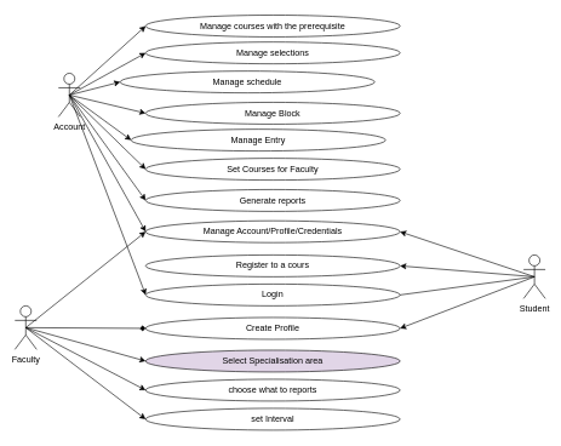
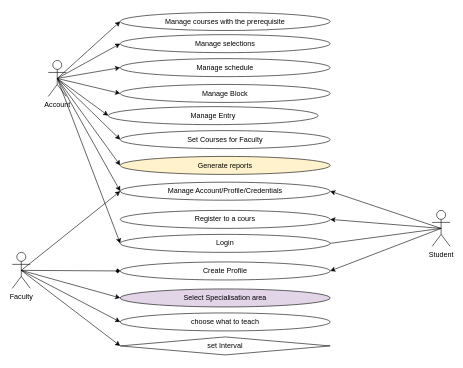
  <mxCell id="0" />
  <mxCell id="1" parent="0" />
  <mxCell id="2" value="Student" style="shape=umlActor;verticalLabelPosition=bottom;verticalAlign=top;html=1;outlineConnect=0;" vertex="1" parent="1"><mxGeometry x="720" y="350" width="30" height="60" as="geometry" /></mxCell>
  <mxCell id="3" value="Faculty&lt;br&gt;" style="shape=umlActor;verticalLabelPosition=bottom;verticalAlign=top;html=1;outlineConnect=0;" vertex="1" parent="1"><mxGeometry x="20" y="420" width="30" height="60" as="geometry" /></mxCell>
  <mxCell id="4" value="Account&lt;br&gt;" style="shape=umlActor;verticalLabelPosition=bottom;verticalAlign=top;html=1;outlineConnect=0;" vertex="1" parent="1"><mxGeometry x="80" y="100" width="30" height="60" as="geometry" /></mxCell>
  <mxCell id="5" value="Manage courses with the prerequisite" style="ellipse;whiteSpace=wrap;html=1;" vertex="1" parent="1"><mxGeometry x="200" y="20" width="350" height="30" as="geometry" /></mxCell>
  <mxCell id="6" value="Manage selections" style="ellipse;whiteSpace=wrap;html=1;" vertex="1" parent="1"><mxGeometry x="200" y="57" width="350" height="30" as="geometry" /></mxCell>
- <mxCell id="7" value="Manage schedule" style="ellipse;whiteSpace=wrap;html=1;" vertex="1" parent="1"><mxGeometry x="165" y="97" width="350" height="30" as="geometry" /></mxCell>
+ <mxCell id="7" value="Manage schedule" style="ellipse;whiteSpace=wrap;html=1;" vertex="1" parent="1"><mxGeometry x="200" y="97" width="350" height="30" as="geometry" /></mxCell>
  <mxCell id="8" value="Manage Block" style="ellipse;whiteSpace=wrap;html=1;" vertex="1" parent="1"><mxGeometry x="200" y="140" width="350" height="30" as="geometry" /></mxCell>
  <mxCell id="9" value="Manage Entry" style="ellipse;whiteSpace=wrap;html=1;" vertex="1" parent="1"><mxGeometry x="180" y="177" width="350" height="30" as="geometry" /></mxCell>
  <mxCell id="10" value="Set Courses for Faculty" style="ellipse;whiteSpace=wrap;html=1;" vertex="1" parent="1"><mxGeometry x="200" y="217" width="350" height="30" as="geometry" /></mxCell>
- <mxCell id="11" value="Generate reports" style="ellipse;whiteSpace=wrap;html=1;" vertex="1" parent="1"><mxGeometry x="200" y="260" width="350" height="30" as="geometry" /></mxCell>
+ <mxCell id="11" value="Generate reports" style="ellipse;whiteSpace=wrap;html=1;fillColor=#fff2cc;" vertex="1" parent="1"><mxGeometry x="200" y="260" width="350" height="30" as="geometry" /></mxCell>
  <mxCell id="12" value="Manage Account/Profile/Credentials" style="ellipse;whiteSpace=wrap;html=1;" vertex="1" parent="1"><mxGeometry x="200" y="303" width="350" height="30" as="geometry" /></mxCell>
  <mxCell id="13" value="Login" style="ellipse;whiteSpace=wrap;html=1;" vertex="1" parent="1"><mxGeometry x="200" y="390" width="350" height="30" as="geometry" /></mxCell>
  <mxCell id="14" value="Create Profile" style="ellipse;whiteSpace=wrap;html=1;" vertex="1" parent="1"><mxGeometry x="200" y="436" width="350" height="30" as="geometry" /></mxCell>
  <mxCell id="15" value="Select Specialisation area" style="ellipse;whiteSpace=wrap;html=1;fillColor=#e1d5e7;" vertex="1" parent="1"><mxGeometry x="200" y="481" width="350" height="30" as="geometry" /></mxCell>
- <mxCell id="16" value="choose what to reports" style="ellipse;whiteSpace=wrap;html=1;" vertex="1" parent="1"><mxGeometry x="200" y="521" width="350" height="30" as="geometry" /></mxCell>
- <mxCell id="17" value="set Interval" style="ellipse;whiteSpace=wrap;html=1;" vertex="1" parent="1"><mxGeometry x="200" y="561" width="350" height="30" as="geometry" /></mxCell>
+ <mxCell id="16" value="choose what to teach" style="ellipse;whiteSpace=wrap;html=1;" vertex="1" parent="1"><mxGeometry x="200" y="521" width="350" height="30" as="geometry" /></mxCell>
+ <mxCell id="17" value="set Interval" style="rhombus;whiteSpace=wrap;html=1;" vertex="1" parent="1"><mxGeometry x="200" y="561" width="350" height="30" as="geometry" /></mxCell>
  <mxCell id="18" value="Register to a cours" style="ellipse;whiteSpace=wrap;html=1;" vertex="1" parent="1"><mxGeometry x="200" y="350" width="350" height="30" as="geometry" /></mxCell>
  <mxCell id="19" value="" style="endArrow=classic;html=1;rounded=0;entryX=0;entryY=0.5;entryDx=0;entryDy=0;exitX=0.5;exitY=0.5;exitDx=0;exitDy=0;exitPerimeter=0;" edge="1" parent="1" source="4" target="5"><mxGeometry width="50" height="50" relative="1" as="geometry"><mxPoint x="390" y="420" as="sourcePoint" /><mxPoint x="440" y="370" as="targetPoint" /><Array as="points" /></mxGeometry></mxCell>
  <mxCell id="20" value="" style="endArrow=classic;html=1;rounded=0;entryX=0;entryY=0.5;entryDx=0;entryDy=0;exitX=0.5;exitY=0.5;exitDx=0;exitDy=0;exitPerimeter=0;" edge="1" parent="1" source="4" target="7"><mxGeometry width="50" height="50" relative="1" as="geometry"><mxPoint x="105" y="140" as="sourcePoint" /><mxPoint x="210" y="45" as="targetPoint" /><Array as="points" /></mxGeometry></mxCell>
  <mxCell id="21" value="" style="endArrow=classic;html=1;rounded=0;entryX=0;entryY=0.5;entryDx=0;entryDy=0;exitX=0.5;exitY=0.5;exitDx=0;exitDy=0;exitPerimeter=0;" edge="1" parent="1" source="4" target="6"><mxGeometry width="50" height="50" relative="1" as="geometry"><mxPoint x="115" y="150" as="sourcePoint" /><mxPoint x="220" y="55" as="targetPoint" /><Array as="points" /></mxGeometry></mxCell>
  <mxCell id="22" value="" style="endArrow=classic;html=1;rounded=0;entryX=0;entryY=0.5;entryDx=0;entryDy=0;exitX=0.5;exitY=0.5;exitDx=0;exitDy=0;exitPerimeter=0;" edge="1" parent="1" source="4" target="8"><mxGeometry width="50" height="50" relative="1" as="geometry"><mxPoint x="125" y="160" as="sourcePoint" /><mxPoint x="230" y="65" as="targetPoint" /><Array as="points" /></mxGeometry></mxCell>
  <mxCell id="23" value="" style="endArrow=classic;html=1;rounded=0;entryX=0;entryY=0.5;entryDx=0;entryDy=0;exitX=0.5;exitY=0.5;exitDx=0;exitDy=0;exitPerimeter=0;" edge="1" parent="1" source="4" target="9"><mxGeometry width="50" height="50" relative="1" as="geometry"><mxPoint x="135" y="170" as="sourcePoint" /><mxPoint x="240" y="75" as="targetPoint" /><Array as="points" /></mxGeometry></mxCell>
  <mxCell id="24" value="" style="endArrow=classic;html=1;rounded=0;entryX=0;entryY=0.5;entryDx=0;entryDy=0;exitX=0.5;exitY=0.5;exitDx=0;exitDy=0;exitPerimeter=0;" edge="1" parent="1" source="4" target="10"><mxGeometry width="50" height="50" relative="1" as="geometry"><mxPoint x="145" y="180" as="sourcePoint" /><mxPoint x="250" y="85" as="targetPoint" /><Array as="points" /></mxGeometry></mxCell>
  <mxCell id="25" value="" style="endArrow=classic;html=1;rounded=0;entryX=0;entryY=0.5;entryDx=0;entryDy=0;exitX=0.5;exitY=0.5;exitDx=0;exitDy=0;exitPerimeter=0;" edge="1" parent="1" source="4" target="11"><mxGeometry width="50" height="50" relative="1" as="geometry"><mxPoint x="155" y="190" as="sourcePoint" /><mxPoint x="260" y="95" as="targetPoint" /><Array as="points" /></mxGeometry></mxCell>
  <mxCell id="26" value="" style="endArrow=classic;html=1;rounded=0;entryX=0;entryY=0.5;entryDx=0;entryDy=0;exitX=0.5;exitY=0.5;exitDx=0;exitDy=0;exitPerimeter=0;" edge="1" parent="1" source="4" target="12"><mxGeometry width="50" height="50" relative="1" as="geometry"><mxPoint x="165" y="200" as="sourcePoint" /><mxPoint x="270" y="105" as="targetPoint" /><Array as="points" /></mxGeometry></mxCell>
  <mxCell id="27" value="" style="endArrow=classic;html=1;rounded=0;entryX=0;entryY=0.5;entryDx=0;entryDy=0;exitX=0.5;exitY=0.5;exitDx=0;exitDy=0;exitPerimeter=0;" edge="1" parent="1" source="4" target="13"><mxGeometry width="50" height="50" relative="1" as="geometry"><mxPoint x="175" y="210" as="sourcePoint" /><mxPoint x="280" y="115" as="targetPoint" /><Array as="points" /></mxGeometry></mxCell>
  <mxCell id="28" value="" style="endArrow=classic;html=1;rounded=0;entryX=0;entryY=0.5;entryDx=0;entryDy=0;exitX=0.5;exitY=0.5;exitDx=0;exitDy=0;exitPerimeter=0;" edge="1" parent="1" source="3" target="12"><mxGeometry width="50" height="50" relative="1" as="geometry"><mxPoint x="185" y="220" as="sourcePoint" /><mxPoint x="290" y="125" as="targetPoint" /><Array as="points" /></mxGeometry></mxCell>
  <mxCell id="29" value="" style="endArrow=diamond;html=1;rounded=0;entryX=0;entryY=0.5;entryDx=0;entryDy=0;exitX=0.5;exitY=0.5;exitDx=0;exitDy=0;exitPerimeter=0;" edge="1" parent="1" source="3" target="14"><mxGeometry width="50" height="50" relative="1" as="geometry"><mxPoint x="205" y="240" as="sourcePoint" /><mxPoint x="310" y="145" as="targetPoint" /><Array as="points" /></mxGeometry></mxCell>
  <mxCell id="30" value="" style="endArrow=classic;html=1;rounded=0;entryX=0;entryY=0.5;entryDx=0;entryDy=0;exitX=0.5;exitY=0.5;exitDx=0;exitDy=0;exitPerimeter=0;" edge="1" parent="1" source="3" target="15"><mxGeometry width="50" height="50" relative="1" as="geometry"><mxPoint x="105" y="460" as="sourcePoint" /><mxPoint x="210" y="461" as="targetPoint" /><Array as="points" /></mxGeometry></mxCell>
  <mxCell id="31" value="" style="endArrow=classic;html=1;rounded=0;entryX=0;entryY=0.5;entryDx=0;entryDy=0;exitX=0.5;exitY=0.5;exitDx=0;exitDy=0;exitPerimeter=0;" edge="1" parent="1" source="3" target="16"><mxGeometry width="50" height="50" relative="1" as="geometry"><mxPoint x="115" y="470" as="sourcePoint" /><mxPoint x="220" y="471" as="targetPoint" /><Array as="points" /></mxGeometry></mxCell>
  <mxCell id="32" value="" style="endArrow=classic;html=1;rounded=0;entryX=0;entryY=0.5;entryDx=0;entryDy=0;exitX=0.5;exitY=0.5;exitDx=0;exitDy=0;exitPerimeter=0;" edge="1" parent="1" source="3" target="17"><mxGeometry width="50" height="50" relative="1" as="geometry"><mxPoint x="125" y="480" as="sourcePoint" /><mxPoint x="230" y="481" as="targetPoint" /><Array as="points" /></mxGeometry></mxCell>
  <mxCell id="33" value="" style="endArrow=classic;html=1;rounded=0;entryX=1;entryY=0.5;entryDx=0;entryDy=0;exitX=0.5;exitY=0.5;exitDx=0;exitDy=0;exitPerimeter=0;" edge="1" parent="1" source="2" target="12"><mxGeometry width="50" height="50" relative="1" as="geometry"><mxPoint x="135" y="490" as="sourcePoint" /><mxPoint x="240" y="491" as="targetPoint" /><Array as="points" /></mxGeometry></mxCell>
  <mxCell id="34" value="" style="endArrow=none;html=1;rounded=0;entryX=1;entryY=0.5;entryDx=0;entryDy=0;exitX=0.5;exitY=0.5;exitDx=0;exitDy=0;exitPerimeter=0;" edge="1" parent="1" source="2" target="13"><mxGeometry width="50" height="50" relative="1" as="geometry"><mxPoint x="695" y="380" as="sourcePoint" /><mxPoint x="560" y="328" as="targetPoint" /><Array as="points" /></mxGeometry></mxCell>
  <mxCell id="35" value="" style="endArrow=classic;html=1;rounded=0;entryX=1;entryY=0.5;entryDx=0;entryDy=0;exitX=0.5;exitY=0.5;exitDx=0;exitDy=0;exitPerimeter=0;" edge="1" parent="1" source="2" target="14"><mxGeometry width="50" height="50" relative="1" as="geometry"><mxPoint x="705" y="390" as="sourcePoint" /><mxPoint x="570" y="338" as="targetPoint" /><Array as="points" /></mxGeometry></mxCell>
  <mxCell id="36" value="" style="endArrow=classic;html=1;rounded=0;entryX=1;entryY=0.5;entryDx=0;entryDy=0;exitX=0.5;exitY=0.5;exitDx=0;exitDy=0;exitPerimeter=0;" edge="1" parent="1" source="2" target="18"><mxGeometry width="50" height="50" relative="1" as="geometry"><mxPoint x="715" y="400" as="sourcePoint" /><mxPoint x="580" y="348" as="targetPoint" /><Array as="points" /></mxGeometry></mxCell>
